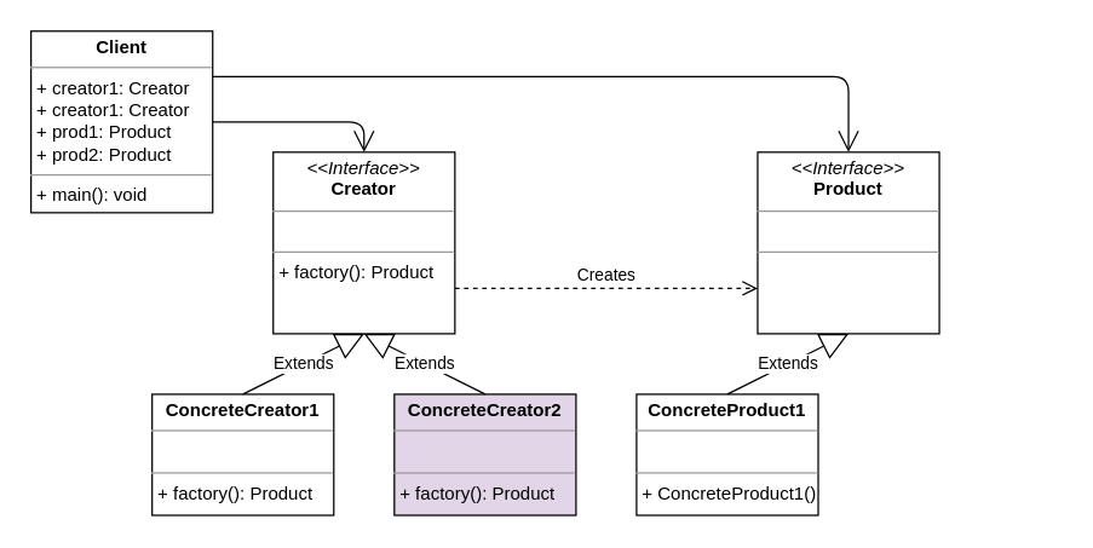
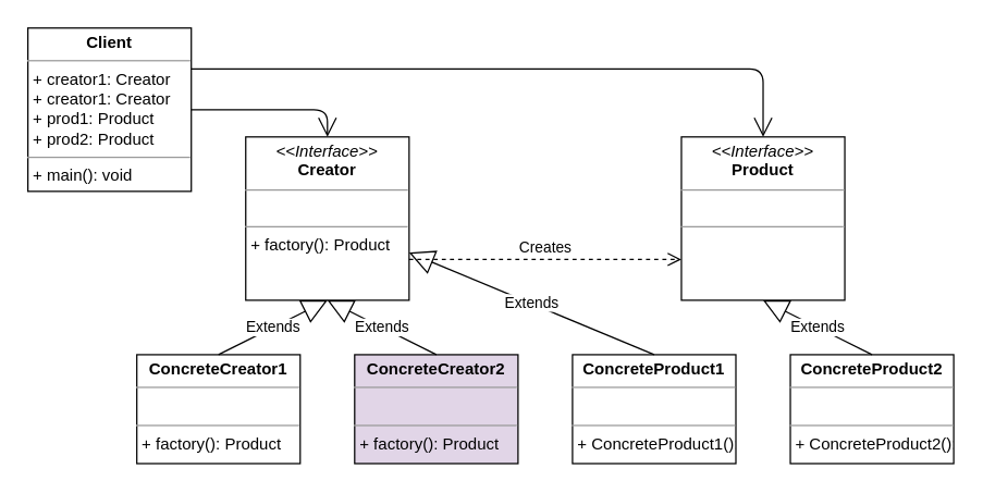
  <mxCell id="0" />
  <mxCell id="1" parent="0" />
  <mxCell id="2" value="&lt;p style=&quot;margin: 0px ; margin-top: 4px ; text-align: center&quot;&gt;&lt;b&gt;Client&lt;/b&gt;&lt;/p&gt;&lt;hr size=&quot;1&quot;&gt;&lt;p style=&quot;margin: 0px ; margin-left: 4px&quot;&gt;+ creator1: Creator&lt;/p&gt;&lt;p style=&quot;margin: 0px 0px 0px 4px&quot;&gt;+ creator1: Creator&lt;/p&gt;&lt;p style=&quot;margin: 0px 0px 0px 4px&quot;&gt;+ prod1: Product&lt;/p&gt;&lt;p style=&quot;margin: 0px 0px 0px 4px&quot;&gt;+ prod2: Product&lt;/p&gt;&lt;hr size=&quot;1&quot;&gt;&lt;p style=&quot;margin: 0px ; margin-left: 4px&quot;&gt;+ main(): void&lt;/p&gt;" style="verticalAlign=top;align=left;overflow=fill;fontSize=12;fontFamily=Helvetica;html=1;" parent="1" vertex="1"><mxGeometry x="20" y="20" width="120" height="120" as="geometry" /></mxCell>
  <mxCell id="3" value="&lt;p style=&quot;margin: 0px ; margin-top: 4px ; text-align: center&quot;&gt;&lt;i&gt;&amp;lt;&amp;lt;Interface&amp;gt;&amp;gt;&lt;/i&gt;&lt;br&gt;&lt;b&gt;Creator&lt;/b&gt;&lt;/p&gt;&lt;hr size=&quot;1&quot;&gt;&lt;p style=&quot;margin: 0px ; margin-left: 4px&quot;&gt;&lt;br&gt;&lt;/p&gt;&lt;hr size=&quot;1&quot;&gt;&lt;p style=&quot;margin: 0px ; margin-left: 4px&quot;&gt;+ factory(): Product&lt;/p&gt;" style="verticalAlign=top;align=left;overflow=fill;fontSize=12;fontFamily=Helvetica;html=1;" parent="1" vertex="1"><mxGeometry x="180" y="100" width="120" height="120" as="geometry" /></mxCell>
  <mxCell id="4" value="&lt;p style=&quot;margin: 0px ; margin-top: 4px ; text-align: center&quot;&gt;&lt;i&gt;&amp;lt;&amp;lt;Interface&amp;gt;&amp;gt;&lt;/i&gt;&lt;br&gt;&lt;b&gt;Product&lt;/b&gt;&lt;/p&gt;&lt;hr size=&quot;1&quot;&gt;&lt;p style=&quot;margin: 0px ; margin-left: 4px&quot;&gt;&lt;br&gt;&lt;/p&gt;&lt;hr size=&quot;1&quot;&gt;&lt;p style=&quot;margin: 0px ; margin-left: 4px&quot;&gt;&lt;br&gt;&lt;/p&gt;" style="verticalAlign=top;align=left;overflow=fill;fontSize=12;fontFamily=Helvetica;html=1;" parent="1" vertex="1"><mxGeometry x="500" y="100" width="120" height="120" as="geometry" /></mxCell>
  <mxCell id="5" value="Creates" style="html=1;verticalAlign=bottom;endArrow=open;dashed=1;endSize=8;entryX=0;entryY=0.75;entryDx=0;entryDy=0;exitX=1;exitY=0.75;exitDx=0;exitDy=0;" parent="1" source="3" target="4" edge="1"><mxGeometry relative="1" as="geometry"><mxPoint x="310" y="340" as="sourcePoint" /><mxPoint x="230" y="340" as="targetPoint" /></mxGeometry></mxCell>
  <mxCell id="6" value="&lt;p style=&quot;margin: 0px ; margin-top: 4px ; text-align: center&quot;&gt;&lt;b&gt;ConcreteCreator1&lt;/b&gt;&lt;/p&gt;&lt;hr size=&quot;1&quot;&gt;&lt;p style=&quot;margin: 0px ; margin-left: 4px&quot;&gt;&lt;br&gt;&lt;/p&gt;&lt;hr size=&quot;1&quot;&gt;&lt;p style=&quot;margin: 0px ; margin-left: 4px&quot;&gt;+ factory(): Product&lt;/p&gt;" style="verticalAlign=top;align=left;overflow=fill;fontSize=12;fontFamily=Helvetica;html=1;" parent="1" vertex="1"><mxGeometry x="100" y="260" width="120" height="80" as="geometry" /></mxCell>
  <mxCell id="7" value="&lt;p style=&quot;margin: 0px ; margin-top: 4px ; text-align: center&quot;&gt;&lt;b&gt;ConcreteCreator2&lt;/b&gt;&lt;/p&gt;&lt;hr size=&quot;1&quot;&gt;&lt;p style=&quot;margin: 0px ; margin-left: 4px&quot;&gt;&lt;br&gt;&lt;/p&gt;&lt;hr size=&quot;1&quot;&gt;&lt;p style=&quot;margin: 0px ; margin-left: 4px&quot;&gt;+ factory(): Product&lt;/p&gt;" style="verticalAlign=top;align=left;overflow=fill;fontSize=12;fontFamily=Helvetica;html=1;fillColor=#e1d5e7;" parent="1" vertex="1"><mxGeometry x="260" y="260" width="120" height="80" as="geometry" /></mxCell>
  <mxCell id="8" value="&lt;p style=&quot;margin: 0px ; margin-top: 4px ; text-align: center&quot;&gt;&lt;b&gt;ConcreteProduct1&lt;/b&gt;&lt;/p&gt;&lt;hr size=&quot;1&quot;&gt;&lt;p style=&quot;margin: 0px ; margin-left: 4px&quot;&gt;&lt;br&gt;&lt;/p&gt;&lt;hr size=&quot;1&quot;&gt;&lt;p style=&quot;margin: 0px ; margin-left: 4px&quot;&gt;+ ConcreteProduct1():&amp;nbsp;&lt;/p&gt;" style="verticalAlign=top;align=left;overflow=fill;fontSize=12;fontFamily=Helvetica;html=1;" parent="1" vertex="1"><mxGeometry x="420" y="260" width="120" height="80" as="geometry" /></mxCell>
+ <mxCell id="9" value="&lt;p style=&quot;margin: 0px ; margin-top: 4px ; text-align: center&quot;&gt;&lt;b&gt;ConcreteProduct2&lt;/b&gt;&lt;/p&gt;&lt;hr size=&quot;1&quot;&gt;&lt;p style=&quot;margin: 0px ; margin-left: 4px&quot;&gt;&lt;br&gt;&lt;/p&gt;&lt;hr size=&quot;1&quot;&gt;&lt;p style=&quot;margin: 0px ; margin-left: 4px&quot;&gt;+ ConcreteProduct2():&amp;nbsp;&lt;/p&gt;" style="verticalAlign=top;align=left;overflow=fill;fontSize=12;fontFamily=Helvetica;html=1;" parent="1" vertex="1"><mxGeometry x="580" y="260" width="120" height="80" as="geometry" /></mxCell>
  <mxCell id="10" value="Extends" style="endArrow=block;endSize=16;endFill=0;html=1;entryX=0.5;entryY=1;entryDx=0;entryDy=0;exitX=0.5;exitY=0;exitDx=0;exitDy=0;" parent="1" source="6" target="3" edge="1"><mxGeometry width="160" relative="1" as="geometry"><mxPoint x="60" y="400" as="sourcePoint" /><mxPoint x="230" y="270" as="targetPoint" /></mxGeometry></mxCell>
  <mxCell id="11" value="Extends" style="endArrow=block;endSize=16;endFill=0;html=1;exitX=0.5;exitY=0;exitDx=0;exitDy=0;entryX=0.5;entryY=1;entryDx=0;entryDy=0;" parent="1" source="7" target="3" edge="1"><mxGeometry width="160" relative="1" as="geometry"><mxPoint x="170" y="270" as="sourcePoint" /><mxPoint x="250" y="230" as="targetPoint" /></mxGeometry></mxCell>
- <mxCell id="13" value="Extends" style="endArrow=block;endSize=16;endFill=0;html=1;exitX=0.5;exitY=0;exitDx=0;exitDy=0;entryX=0.5;entryY=1;entryDx=0;entryDy=0;" parent="1" source="8" target="4" edge="1"><mxGeometry width="160" relative="1" as="geometry"><mxPoint x="650" y="270" as="sourcePoint" /><mxPoint x="570" y="230" as="targetPoint" /></mxGeometry></mxCell>
+ <mxCell id="12" value="Extends" style="endArrow=block;endSize=16;endFill=0;html=1;exitX=0.5;exitY=0;exitDx=0;exitDy=0;entryX=0.5;entryY=1;entryDx=0;entryDy=0;" parent="1" source="9" target="4" edge="1"><mxGeometry width="160" relative="1" as="geometry"><mxPoint x="760" y="230" as="sourcePoint" /><mxPoint x="680" y="190" as="targetPoint" /></mxGeometry></mxCell>
+ <mxCell id="13" value="Extends" style="endArrow=block;endSize=16;endFill=0;html=1;exitX=0.5;exitY=0;exitDx=0;exitDy=0;" parent="1" source="8" target="3" edge="1"><mxGeometry width="160" relative="1" as="geometry"><mxPoint x="650" y="270" as="sourcePoint" /><mxPoint x="570" y="230" as="targetPoint" /></mxGeometry></mxCell>
  <mxCell id="14" value="" style="endArrow=open;endFill=1;endSize=12;html=1;exitX=1;exitY=0.25;exitDx=0;exitDy=0;entryX=0.5;entryY=0;entryDx=0;entryDy=0;" parent="1" source="2" target="4" edge="1"><mxGeometry width="160" relative="1" as="geometry"><mxPoint x="50" y="460" as="sourcePoint" /><mxPoint x="580" y="50" as="targetPoint" /><Array as="points"><mxPoint x="560" y="50" /></Array></mxGeometry></mxCell>
  <mxCell id="15" value="" style="endArrow=open;endFill=1;endSize=12;html=1;exitX=1;exitY=0.5;exitDx=0;exitDy=0;entryX=0.5;entryY=0;entryDx=0;entryDy=0;" parent="1" source="2" target="3" edge="1"><mxGeometry width="160" relative="1" as="geometry"><mxPoint x="150" y="60" as="sourcePoint" /><mxPoint x="590" y="60" as="targetPoint" /><Array as="points"><mxPoint x="240" y="80" /></Array></mxGeometry></mxCell>
